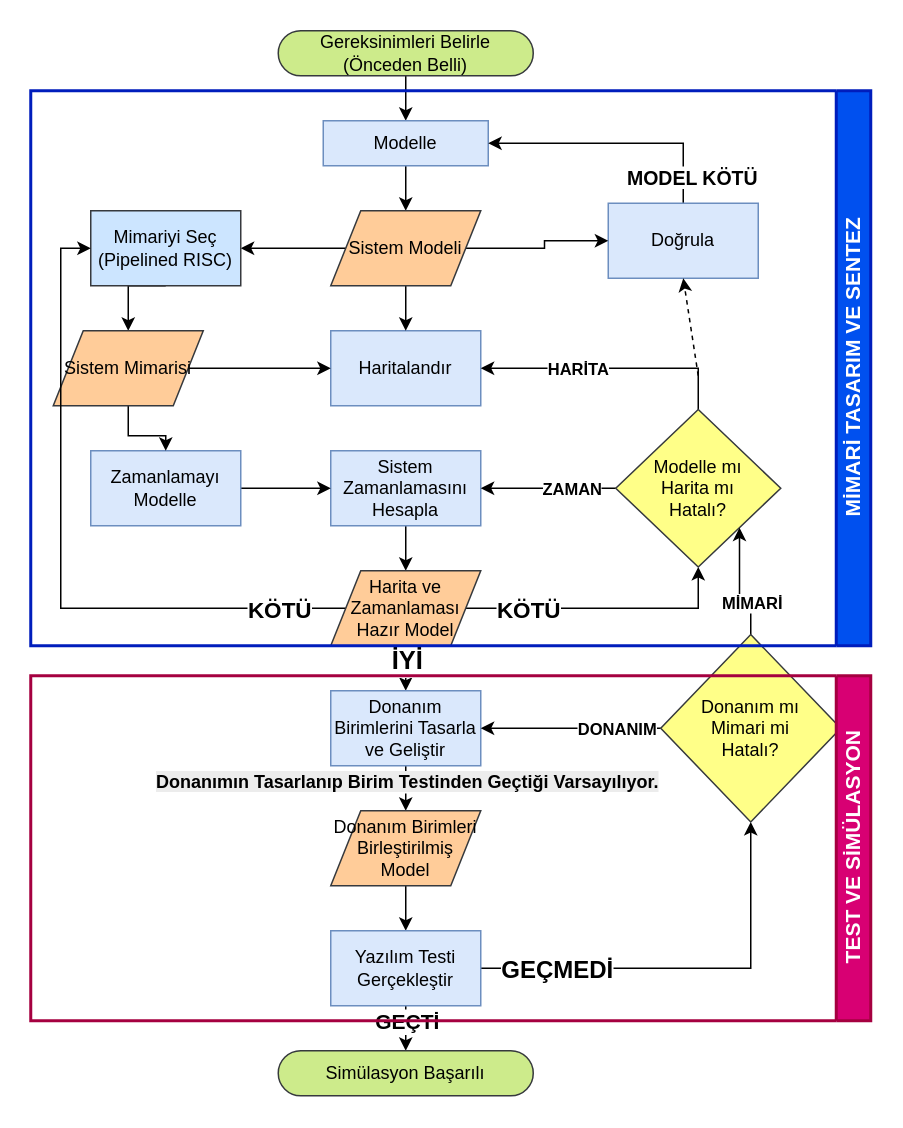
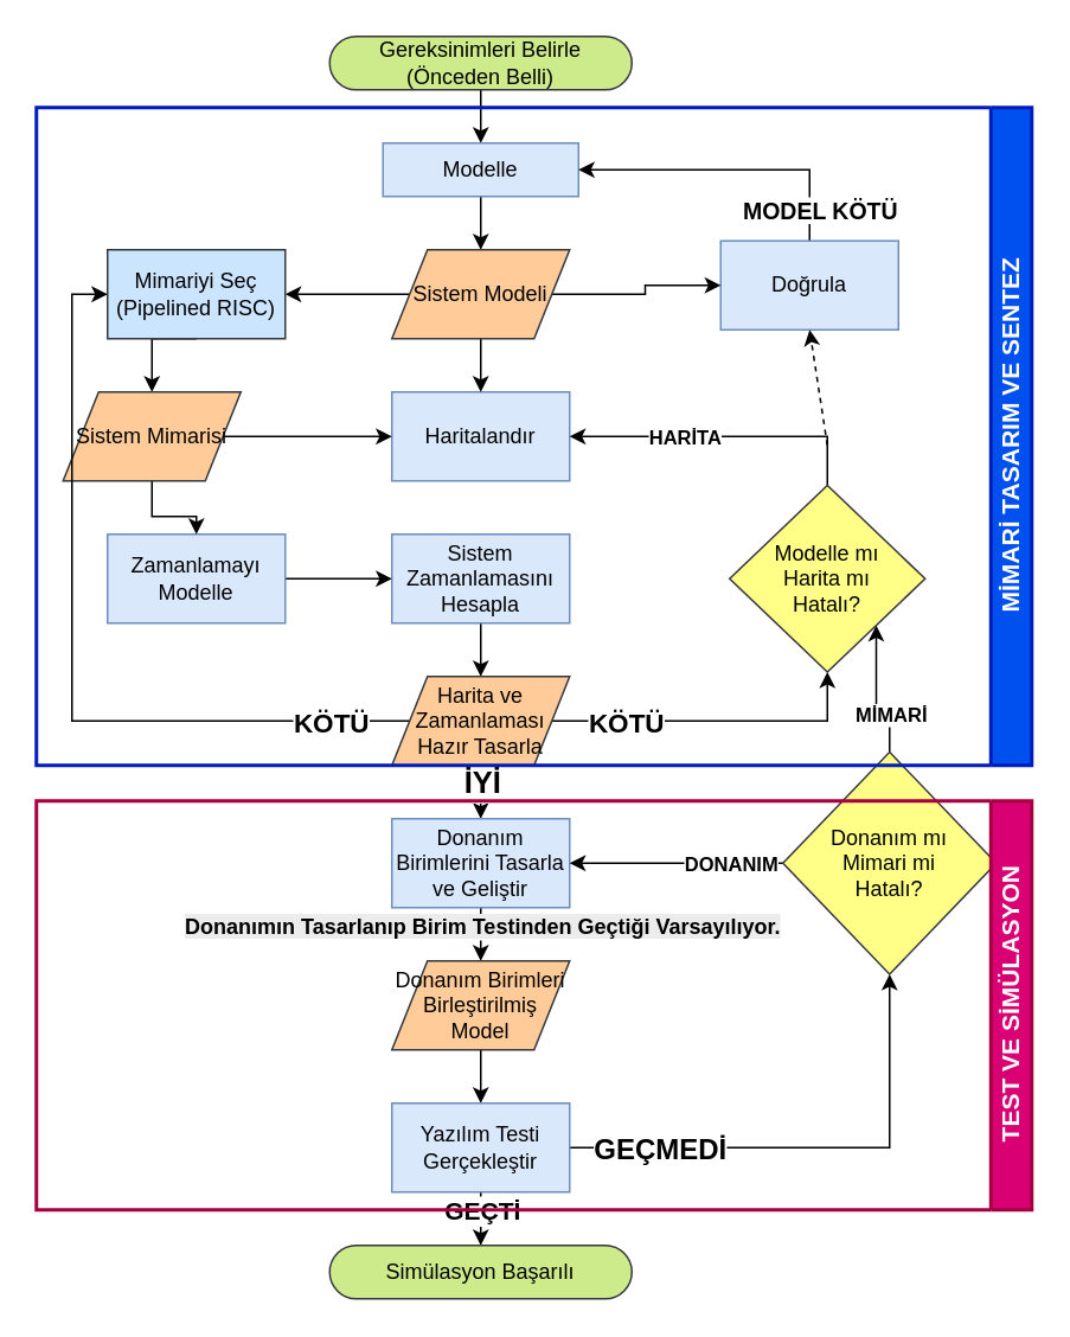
  <mxCell id="0" />
  <mxCell id="1" parent="0" />
  <mxCell id="2" style="edgeStyle=orthogonalEdgeStyle;rounded=0;orthogonalLoop=1;jettySize=auto;html=1;exitX=0.5;exitY=0.5;exitDx=0;exitDy=15;exitPerimeter=0;entryX=0.5;entryY=0;entryDx=0;entryDy=0;" parent="1" source="3" target="5" edge="1"><mxGeometry relative="1" as="geometry" /></mxCell>
  <mxCell id="3" value="Gereksinimleri Belirle&lt;div&gt;(Önceden Belli)&lt;/div&gt;" style="html=1;dashed=0;whiteSpace=wrap;shape=mxgraph.dfd.start;fillColor=#cdeb8b;strokeColor=#36393d;" parent="1" vertex="1"><mxGeometry x="185" y="20" width="170" height="30" as="geometry" /></mxCell>
  <mxCell id="4" style="edgeStyle=orthogonalEdgeStyle;rounded=0;orthogonalLoop=1;jettySize=auto;html=1;exitX=0.5;exitY=1;exitDx=0;exitDy=0;entryX=0.5;entryY=0;entryDx=0;entryDy=0;" parent="1" source="5" target="15" edge="1"><mxGeometry relative="1" as="geometry" /></mxCell>
  <mxCell id="5" value="Modelle" style="html=1;dashed=0;whiteSpace=wrap;fillColor=#dae8fc;strokeColor=#6c8ebf;" parent="1" vertex="1"><mxGeometry x="215" y="80" width="110" height="30" as="geometry" /></mxCell>
  <mxCell id="6" value="Haritalandır" style="html=1;dashed=0;whiteSpace=wrap;fillColor=#dae8fc;strokeColor=#6c8ebf;" parent="1" vertex="1"><mxGeometry x="220" y="220" width="100" height="50" as="geometry" /></mxCell>
  <mxCell id="7" style="edgeStyle=orthogonalEdgeStyle;rounded=0;orthogonalLoop=1;jettySize=auto;html=1;exitX=0.5;exitY=1;exitDx=0;exitDy=0;entryX=0.5;entryY=0;entryDx=0;entryDy=0;" parent="1" source="8" target="29" edge="1"><mxGeometry relative="1" as="geometry" /></mxCell>
  <mxCell id="8" value="Sistem Zamanlamasını Hesapla" style="html=1;dashed=0;whiteSpace=wrap;fillColor=#dae8fc;strokeColor=#6c8ebf;" parent="1" vertex="1"><mxGeometry x="220" y="300" width="100" height="50" as="geometry" /></mxCell>
  <mxCell id="9" style="edgeStyle=orthogonalEdgeStyle;rounded=0;orthogonalLoop=1;jettySize=auto;html=1;exitX=0.5;exitY=0;exitDx=0;exitDy=0;entryX=1;entryY=0.5;entryDx=0;entryDy=0;" parent="1" source="11" target="5" edge="1"><mxGeometry relative="1" as="geometry" /></mxCell>
  <mxCell id="10" value="MODEL KÖTÜ" style="edgeLabel;html=1;align=center;verticalAlign=middle;resizable=0;points=[];fontStyle=1;fontSize=13;" parent="9" vertex="1" connectable="0"><mxGeometry x="-0.682" y="2" relative="1" as="geometry"><mxPoint x="7" y="9" as="offset" /></mxGeometry></mxCell>
  <mxCell id="11" value="Doğrula" style="html=1;dashed=0;whiteSpace=wrap;fillColor=#dae8fc;strokeColor=#6c8ebf;" parent="1" vertex="1"><mxGeometry x="405" y="135" width="100" height="50" as="geometry" /></mxCell>
  <mxCell id="12" style="edgeStyle=orthogonalEdgeStyle;rounded=0;orthogonalLoop=1;jettySize=auto;html=1;exitX=0;exitY=0.5;exitDx=0;exitDy=0;entryX=1;entryY=0.5;entryDx=0;entryDy=0;" parent="1" source="15" target="17" edge="1"><mxGeometry relative="1" as="geometry" /></mxCell>
  <mxCell id="13" style="edgeStyle=orthogonalEdgeStyle;rounded=0;orthogonalLoop=1;jettySize=auto;html=1;exitX=0.5;exitY=1;exitDx=0;exitDy=0;entryX=0.5;entryY=0;entryDx=0;entryDy=0;" parent="1" source="15" target="6" edge="1"><mxGeometry relative="1" as="geometry" /></mxCell>
  <mxCell id="14" style="edgeStyle=orthogonalEdgeStyle;rounded=0;orthogonalLoop=1;jettySize=auto;html=1;exitX=1;exitY=0.5;exitDx=0;exitDy=0;entryX=0;entryY=0.5;entryDx=0;entryDy=0;" parent="1" source="15" target="11" edge="1"><mxGeometry relative="1" as="geometry" /></mxCell>
  <mxCell id="15" value="Sistem Modeli" style="shape=parallelogram;perimeter=parallelogramPerimeter;whiteSpace=wrap;html=1;dashed=0;fillColor=#ffcc99;strokeColor=#36393d;" parent="1" vertex="1"><mxGeometry x="220" y="140" width="100" height="50" as="geometry" /></mxCell>
  <mxCell id="16" style="edgeStyle=orthogonalEdgeStyle;rounded=0;orthogonalLoop=1;jettySize=auto;html=1;exitX=0.5;exitY=1;exitDx=0;exitDy=0;entryX=0.5;entryY=0;entryDx=0;entryDy=0;" parent="1" source="17" target="22" edge="1"><mxGeometry relative="1" as="geometry" /></mxCell>
  <mxCell id="17" value="Mimariyi Seç&lt;div&gt;(Pipelined RISC)&lt;/div&gt;" style="html=1;dashed=0;whiteSpace=wrap;fillColor=#cce5ff;strokeColor=#36393d;" parent="1" vertex="1"><mxGeometry x="60" y="140" width="100" height="50" as="geometry" /></mxCell>
  <mxCell id="18" style="edgeStyle=orthogonalEdgeStyle;rounded=0;orthogonalLoop=1;jettySize=auto;html=1;exitX=1;exitY=0.5;exitDx=0;exitDy=0;entryX=0;entryY=0.5;entryDx=0;entryDy=0;" parent="1" source="19" target="8" edge="1"><mxGeometry relative="1" as="geometry" /></mxCell>
  <mxCell id="19" value="Zamanlamayı Modelle" style="html=1;dashed=0;whiteSpace=wrap;fillColor=#dae8fc;strokeColor=#6c8ebf;" parent="1" vertex="1"><mxGeometry x="60" y="300" width="100" height="50" as="geometry" /></mxCell>
  <mxCell id="20" style="edgeStyle=orthogonalEdgeStyle;rounded=0;orthogonalLoop=1;jettySize=auto;html=1;exitX=1;exitY=0.5;exitDx=0;exitDy=0;entryX=0;entryY=0.5;entryDx=0;entryDy=0;" parent="1" source="22" target="6" edge="1"><mxGeometry relative="1" as="geometry" /></mxCell>
  <mxCell id="21" style="edgeStyle=orthogonalEdgeStyle;rounded=0;orthogonalLoop=1;jettySize=auto;html=1;exitX=0.5;exitY=1;exitDx=0;exitDy=0;" parent="1" source="22" target="19" edge="1"><mxGeometry relative="1" as="geometry" /></mxCell>
  <mxCell id="22" value="Sistem Mimarisi" style="shape=parallelogram;perimeter=parallelogramPerimeter;whiteSpace=wrap;html=1;dashed=0;fillColor=#ffcc99;strokeColor=#36393d;" parent="1" vertex="1"><mxGeometry x="35" y="220" width="100" height="50" as="geometry" /></mxCell>
  <mxCell id="23" style="edgeStyle=orthogonalEdgeStyle;rounded=0;orthogonalLoop=1;jettySize=auto;html=1;exitX=0;exitY=0.5;exitDx=0;exitDy=0;entryX=0;entryY=0.5;entryDx=0;entryDy=0;" parent="1" source="29" target="17" edge="1"><mxGeometry relative="1" as="geometry"><mxPoint x="30" y="250" as="targetPoint" /></mxGeometry></mxCell>
  <mxCell id="24" value="KÖTÜ" style="edgeLabel;html=1;align=center;verticalAlign=middle;resizable=0;points=[];fontStyle=1;fontSize=15;" parent="23" vertex="1" connectable="0"><mxGeometry x="-0.842" y="1" relative="1" as="geometry"><mxPoint x="-9" y="-1" as="offset" /></mxGeometry></mxCell>
  <mxCell id="25" style="edgeStyle=orthogonalEdgeStyle;rounded=0;orthogonalLoop=1;jettySize=auto;html=1;exitX=1;exitY=0.5;exitDx=0;exitDy=0;strokeColor=default;curved=0;entryX=0.5;entryY=1;entryDx=0;entryDy=0;" parent="1" source="29" target="37" edge="1"><mxGeometry relative="1" as="geometry"><mxPoint x="470" y="405" as="targetPoint" /><Array as="points"><mxPoint x="465" y="405" /></Array></mxGeometry></mxCell>
  <mxCell id="26" value="KÖTÜ" style="edgeLabel;html=1;align=center;verticalAlign=middle;resizable=0;points=[];fontStyle=1;fontSize=15;" parent="25" vertex="1" connectable="0"><mxGeometry x="-0.835" relative="1" as="geometry"><mxPoint x="26" as="offset" /></mxGeometry></mxCell>
  <mxCell id="27" style="edgeStyle=orthogonalEdgeStyle;rounded=0;orthogonalLoop=1;jettySize=auto;html=1;exitX=0.5;exitY=1;exitDx=0;exitDy=0;entryX=0.5;entryY=0;entryDx=0;entryDy=0;" parent="1" source="29" target="32" edge="1"><mxGeometry relative="1" as="geometry" /></mxCell>
  <mxCell id="28" value="İYİ" style="edgeLabel;html=1;align=center;verticalAlign=middle;resizable=0;points=[];fontStyle=1;fontSize=17;" parent="27" vertex="1" connectable="0"><mxGeometry x="-0.493" y="-2" relative="1" as="geometry"><mxPoint x="2" y="2" as="offset" /></mxGeometry></mxCell>
- <mxCell id="29" value="Harita ve Zamanlaması Hazır Model" style="shape=parallelogram;perimeter=parallelogramPerimeter;whiteSpace=wrap;html=1;dashed=0;fillColor=#ffcc99;strokeColor=#36393d;" parent="1" vertex="1"><mxGeometry x="220" y="380" width="100" height="50" as="geometry" /></mxCell>
+ <mxCell id="29" value="Harita ve Zamanlaması Hazır Tasarla" style="shape=parallelogram;perimeter=parallelogramPerimeter;whiteSpace=wrap;html=1;dashed=0;fillColor=#ffcc99;strokeColor=#36393d;" parent="1" vertex="1"><mxGeometry x="220" y="380" width="100" height="50" as="geometry" /></mxCell>
  <mxCell id="30" style="edgeStyle=orthogonalEdgeStyle;rounded=0;orthogonalLoop=1;jettySize=auto;html=1;exitX=0.5;exitY=1;exitDx=0;exitDy=0;entryX=0.5;entryY=0;entryDx=0;entryDy=0;" parent="1" source="32" edge="1"><mxGeometry relative="1" as="geometry"><mxPoint x="270" y="540" as="targetPoint" /></mxGeometry></mxCell>
  <mxCell id="31" value="&lt;span style=&quot;font-size: 12px; background-color: rgb(236, 236, 236);&quot;&gt;Donanımın Tasarlanıp Birim Testinden Geçtiği Varsayılıyor.&lt;/span&gt;" style="edgeLabel;html=1;align=center;verticalAlign=middle;resizable=0;points=[];fontStyle=1" parent="30" vertex="1" connectable="0"><mxGeometry x="-0.56" y="-2" relative="1" as="geometry"><mxPoint x="2" y="3" as="offset" /></mxGeometry></mxCell>
  <mxCell id="32" value="Donanım Birimlerini Tasarla ve Geliştir" style="html=1;dashed=0;whiteSpace=wrap;fillColor=#dae8fc;strokeColor=#6c8ebf;" parent="1" vertex="1"><mxGeometry x="220" y="460" width="100" height="50" as="geometry" /></mxCell>
  <mxCell id="33" style="edgeStyle=orthogonalEdgeStyle;rounded=0;orthogonalLoop=1;jettySize=auto;html=1;exitX=0.5;exitY=0;exitDx=0;exitDy=0;entryX=1;entryY=0.5;entryDx=0;entryDy=0;" parent="1" source="37" target="6" edge="1"><mxGeometry relative="1" as="geometry" /></mxCell>
  <mxCell id="34" value="HARİTA" style="edgeLabel;html=1;align=center;verticalAlign=middle;resizable=0;points=[];fontStyle=1" parent="33" vertex="1" connectable="0"><mxGeometry x="-0.096" y="4" relative="1" as="geometry"><mxPoint x="-30" y="-4" as="offset" /></mxGeometry></mxCell>
- <mxCell id="35" style="edgeStyle=orthogonalEdgeStyle;rounded=0;orthogonalLoop=1;jettySize=auto;html=1;exitX=0;exitY=0.5;exitDx=0;exitDy=0;entryX=1;entryY=0.5;entryDx=0;entryDy=0;" parent="1" source="37" target="8" edge="1"><mxGeometry relative="1" as="geometry" /></mxCell>
- <mxCell id="36" value="ZAMAN" style="edgeLabel;html=1;align=center;verticalAlign=middle;resizable=0;points=[];fontStyle=1" parent="35" vertex="1" connectable="0"><mxGeometry x="-0.031" y="-1" relative="1" as="geometry"><mxPoint x="14" y="1" as="offset" /></mxGeometry></mxCell>
  <mxCell id="37" value="Modelle mı&lt;div&gt;Harita mı&lt;/div&gt;&lt;div&gt;&lt;span style=&quot;background-color: transparent; color: light-dark(rgb(0, 0, 0), rgb(255, 255, 255));&quot;&gt;Hatalı?&lt;/span&gt;&lt;/div&gt;" style="shape=rhombus;html=1;dashed=0;whiteSpace=wrap;perimeter=rhombusPerimeter;fillColor=#ffff88;strokeColor=#36393d;" parent="1" vertex="1"><mxGeometry x="410" y="272.5" width="110" height="105" as="geometry" /></mxCell>
  <mxCell id="38" value="" style="endArrow=classic;html=1;rounded=0;entryX=0.5;entryY=1;entryDx=0;entryDy=0;dashed=1;" parent="1" target="11" edge="1"><mxGeometry width="50" height="50" relative="1" as="geometry"><mxPoint x="465" y="250" as="sourcePoint" /><mxPoint x="310" y="240" as="targetPoint" /></mxGeometry></mxCell>
  <mxCell id="39" style="edgeStyle=orthogonalEdgeStyle;rounded=0;orthogonalLoop=1;jettySize=auto;html=1;exitX=0.5;exitY=1;exitDx=0;exitDy=0;entryX=0.5;entryY=0;entryDx=0;entryDy=0;" parent="1" source="40" target="45" edge="1"><mxGeometry relative="1" as="geometry" /></mxCell>
  <mxCell id="40" value="Donanım Birimleri Birleştirilmiş Model" style="shape=parallelogram;perimeter=parallelogramPerimeter;whiteSpace=wrap;html=1;dashed=0;fillColor=#ffcc99;strokeColor=#36393d;" parent="1" vertex="1"><mxGeometry x="220" y="540" width="100" height="50" as="geometry" /></mxCell>
  <mxCell id="41" style="edgeStyle=orthogonalEdgeStyle;rounded=0;orthogonalLoop=1;jettySize=auto;html=1;exitX=1;exitY=0.5;exitDx=0;exitDy=0;entryX=0.5;entryY=1;entryDx=0;entryDy=0;" parent="1" source="45" target="50" edge="1"><mxGeometry relative="1" as="geometry"><mxPoint x="530" y="550" as="targetPoint" /></mxGeometry></mxCell>
  <mxCell id="42" value="&lt;b&gt;&lt;font style=&quot;font-size: 16px;&quot;&gt;GEÇMEDİ&lt;/font&gt;&lt;/b&gt;" style="edgeLabel;html=1;align=center;verticalAlign=middle;resizable=0;points=[];" parent="41" vertex="1" connectable="0"><mxGeometry x="-0.825" y="2" relative="1" as="geometry"><mxPoint x="26" y="2" as="offset" /></mxGeometry></mxCell>
  <mxCell id="43" style="edgeStyle=orthogonalEdgeStyle;rounded=0;orthogonalLoop=1;jettySize=auto;html=1;exitX=0.5;exitY=1;exitDx=0;exitDy=0;" parent="1" source="45" edge="1"><mxGeometry relative="1" as="geometry"><mxPoint x="270" y="700" as="targetPoint" /></mxGeometry></mxCell>
  <mxCell id="44" value="&lt;b&gt;&lt;font style=&quot;font-size: 14px;&quot;&gt;GEÇTİ&lt;/font&gt;&lt;/b&gt;" style="edgeLabel;html=1;align=center;verticalAlign=middle;resizable=0;points=[];" parent="43" vertex="1" connectable="0"><mxGeometry x="0.72" relative="1" as="geometry"><mxPoint y="-16" as="offset" /></mxGeometry></mxCell>
  <mxCell id="45" value="Yazılım Testi Gerçekleştir" style="html=1;dashed=0;whiteSpace=wrap;fillColor=#dae8fc;strokeColor=#6c8ebf;" parent="1" vertex="1"><mxGeometry x="220" y="620" width="100" height="50" as="geometry" /></mxCell>
  <mxCell id="46" style="rounded=0;orthogonalLoop=1;jettySize=auto;html=1;exitX=0.5;exitY=0;exitDx=0;exitDy=0;entryX=1;entryY=1;entryDx=0;entryDy=0;edgeStyle=orthogonalEdgeStyle;curved=0;" parent="1" source="50" target="37" edge="1"><mxGeometry relative="1" as="geometry" /></mxCell>
  <mxCell id="47" value="&lt;b&gt;MİMARİ&lt;/b&gt;" style="edgeLabel;html=1;align=center;verticalAlign=middle;resizable=0;points=[];" parent="46" vertex="1" connectable="0"><mxGeometry x="-0.479" relative="1" as="geometry"><mxPoint as="offset" /></mxGeometry></mxCell>
  <mxCell id="48" style="edgeStyle=orthogonalEdgeStyle;rounded=0;orthogonalLoop=1;jettySize=auto;html=1;exitX=0;exitY=0.5;exitDx=0;exitDy=0;entryX=1;entryY=0.5;entryDx=0;entryDy=0;" parent="1" source="50" target="32" edge="1"><mxGeometry relative="1" as="geometry" /></mxCell>
  <mxCell id="49" value="&lt;b&gt;DONANIM&lt;/b&gt;" style="edgeLabel;html=1;align=center;verticalAlign=middle;resizable=0;points=[];" parent="48" vertex="1" connectable="0"><mxGeometry x="-0.573" y="-1" relative="1" as="geometry"><mxPoint x="-4" y="1" as="offset" /></mxGeometry></mxCell>
  <mxCell id="50" value="Donanım mı&lt;div&gt;Mimari mi&lt;div&gt;Hatalı?&lt;/div&gt;&lt;/div&gt;" style="shape=rhombus;html=1;dashed=0;whiteSpace=wrap;perimeter=rhombusPerimeter;fillColor=#ffff88;strokeColor=#36393d;" parent="1" vertex="1"><mxGeometry x="440" y="422.5" width="120" height="125" as="geometry" /></mxCell>
  <mxCell id="51" value="&lt;span style=&quot;font-size: 14px; text-wrap-mode: nowrap;&quot;&gt;TEST VE SİMÜLASYON&lt;/span&gt;" style="swimlane;horizontal=0;whiteSpace=wrap;html=1;direction=west;fillColor=#d80073;fontColor=#ffffff;strokeColor=#A50040;strokeWidth=2;" parent="1" vertex="1"><mxGeometry x="20" y="450" width="560" height="230" as="geometry" /></mxCell>
  <mxCell id="52" value="&lt;span style=&quot;font-size: 14px; text-wrap-mode: nowrap;&quot;&gt;MİMARİ TASARIM VE SENTEZ&lt;/span&gt;" style="swimlane;horizontal=0;whiteSpace=wrap;html=1;direction=west;fillColor=#0050ef;strokeColor=#001DBC;fontColor=#ffffff;strokeWidth=2;" parent="1" vertex="1"><mxGeometry x="20" y="60" width="560" height="370" as="geometry"><mxRectangle x="135" y="220" width="40" height="180" as="alternateBounds" /></mxGeometry></mxCell>
  <mxCell id="53" value="Simülasyon Başarılı" style="html=1;dashed=0;whiteSpace=wrap;shape=mxgraph.dfd.start;fillColor=#cdeb8b;strokeColor=#36393d;" parent="1" vertex="1"><mxGeometry x="185" y="700" width="170" height="30" as="geometry" /></mxCell>
